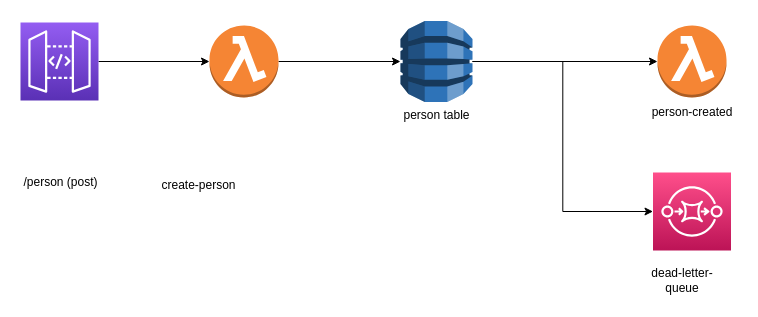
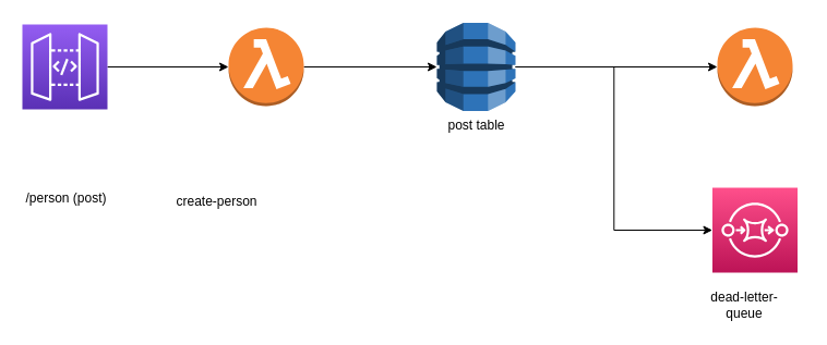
  <mxCell id="0" />
  <mxCell id="1" parent="0" />
  <mxCell id="2" style="edgeStyle=orthogonalEdgeStyle;rounded=0;orthogonalLoop=1;jettySize=auto;html=1;exitX=1;exitY=0.5;exitDx=0;exitDy=0;exitPerimeter=0;entryX=0;entryY=0.5;entryDx=0;entryDy=0;entryPerimeter=0;" edge="1" parent="1" source="3" target="5"><mxGeometry relative="1" as="geometry" /></mxCell>
  <mxCell id="3" value="" style="sketch=0;points=[[0,0,0],[0.25,0,0],[0.5,0,0],[0.75,0,0],[1,0,0],[0,1,0],[0.25,1,0],[0.5,1,0],[0.75,1,0],[1,1,0],[0,0.25,0],[0,0.5,0],[0,0.75,0],[1,0.25,0],[1,0.5,0],[1,0.75,0]];outlineConnect=0;fontColor=#232F3E;gradientColor=#945DF2;gradientDirection=north;fillColor=#5A30B5;strokeColor=#ffffff;dashed=0;verticalLabelPosition=bottom;verticalAlign=top;align=center;html=1;fontSize=12;fontStyle=0;aspect=fixed;shape=mxgraph.aws4.resourceIcon;resIcon=mxgraph.aws4.api_gateway;" vertex="1" parent="1"><mxGeometry x="20" y="22" width="78" height="78" as="geometry" /></mxCell>
  <mxCell id="4" style="edgeStyle=orthogonalEdgeStyle;rounded=0;orthogonalLoop=1;jettySize=auto;html=1;exitX=1;exitY=0.5;exitDx=0;exitDy=0;exitPerimeter=0;" edge="1" parent="1" source="5" target="8"><mxGeometry relative="1" as="geometry" /></mxCell>
  <mxCell id="5" value="" style="outlineConnect=0;dashed=0;verticalLabelPosition=bottom;verticalAlign=top;align=center;html=1;shape=mxgraph.aws3.lambda_function;fillColor=#F58534;gradientColor=none;" vertex="1" parent="1"><mxGeometry x="209" y="25" width="69" height="72" as="geometry" /></mxCell>
  <mxCell id="6" style="edgeStyle=orthogonalEdgeStyle;rounded=0;orthogonalLoop=1;jettySize=auto;html=1;exitX=1;exitY=0.5;exitDx=0;exitDy=0;exitPerimeter=0;" edge="1" parent="1" source="8" target="9"><mxGeometry relative="1" as="geometry" /></mxCell>
  <mxCell id="7" style="edgeStyle=orthogonalEdgeStyle;rounded=0;orthogonalLoop=1;jettySize=auto;html=1;exitX=1;exitY=0.5;exitDx=0;exitDy=0;exitPerimeter=0;entryX=0;entryY=0.5;entryDx=0;entryDy=0;entryPerimeter=0;" edge="1" parent="1" source="8" target="10"><mxGeometry relative="1" as="geometry" /></mxCell>
  <mxCell id="8" value="" style="outlineConnect=0;dashed=0;verticalLabelPosition=bottom;verticalAlign=top;align=center;html=1;shape=mxgraph.aws3.dynamo_db;fillColor=#2E73B8;gradientColor=none;" vertex="1" parent="1"><mxGeometry x="400" y="20.5" width="72" height="81" as="geometry" /></mxCell>
  <mxCell id="9" value="" style="outlineConnect=0;dashed=0;verticalLabelPosition=bottom;verticalAlign=top;align=center;html=1;shape=mxgraph.aws3.lambda_function;fillColor=#F58534;gradientColor=none;" vertex="1" parent="1"><mxGeometry x="657" y="25" width="69" height="72" as="geometry" /></mxCell>
  <mxCell id="10" value="" style="sketch=0;points=[[0,0,0],[0.25,0,0],[0.5,0,0],[0.75,0,0],[1,0,0],[0,1,0],[0.25,1,0],[0.5,1,0],[0.75,1,0],[1,1,0],[0,0.25,0],[0,0.5,0],[0,0.75,0],[1,0.25,0],[1,0.5,0],[1,0.75,0]];outlineConnect=0;fontColor=#232F3E;gradientColor=#FF4F8B;gradientDirection=north;fillColor=#BC1356;strokeColor=#ffffff;dashed=0;verticalLabelPosition=bottom;verticalAlign=top;align=center;html=1;fontSize=12;fontStyle=0;aspect=fixed;shape=mxgraph.aws4.resourceIcon;resIcon=mxgraph.aws4.sqs;" vertex="1" parent="1"><mxGeometry x="652.5" y="172" width="78" height="78" as="geometry" /></mxCell>
  <mxCell id="11" value="/person (post)" style="text;html=1;strokeColor=none;fillColor=none;align=center;verticalAlign=middle;whiteSpace=wrap;rounded=0;" vertex="1" parent="1"><mxGeometry x="20" y="166.5" width="81" height="30" as="geometry" /></mxCell>
  <mxCell id="12" value="create-person" style="text;html=1;strokeColor=none;fillColor=none;align=center;verticalAlign=middle;whiteSpace=wrap;rounded=0;" vertex="1" parent="1"><mxGeometry x="158" y="170" width="81" height="30" as="geometry" /></mxCell>
- <mxCell id="13" value="person-created" style="text;html=1;strokeColor=none;fillColor=none;align=center;verticalAlign=middle;whiteSpace=wrap;rounded=0;" vertex="1" parent="1"><mxGeometry x="647.75" y="97" width="87.5" height="30" as="geometry" /></mxCell>
  <mxCell id="14" value="dead-letter-queue" style="text;html=1;strokeColor=none;fillColor=none;align=center;verticalAlign=middle;whiteSpace=wrap;rounded=0;" vertex="1" parent="1"><mxGeometry x="637.75" y="265" width="87.5" height="30" as="geometry" /></mxCell>
- <mxCell id="15" value="person table" style="text;html=1;strokeColor=none;fillColor=none;align=center;verticalAlign=middle;whiteSpace=wrap;rounded=0;" vertex="1" parent="1"><mxGeometry x="395.5" y="100" width="81" height="30" as="geometry" /></mxCell>
+ <mxCell id="15" value="post table" style="text;html=1;strokeColor=none;fillColor=none;align=center;verticalAlign=middle;whiteSpace=wrap;rounded=0;" vertex="1" parent="1"><mxGeometry x="395.5" y="100" width="81" height="30" as="geometry" /></mxCell>
